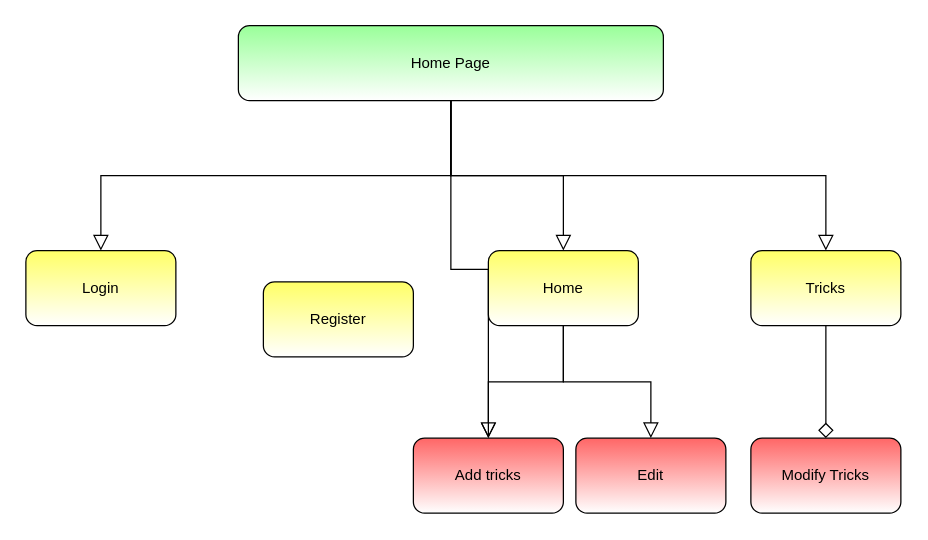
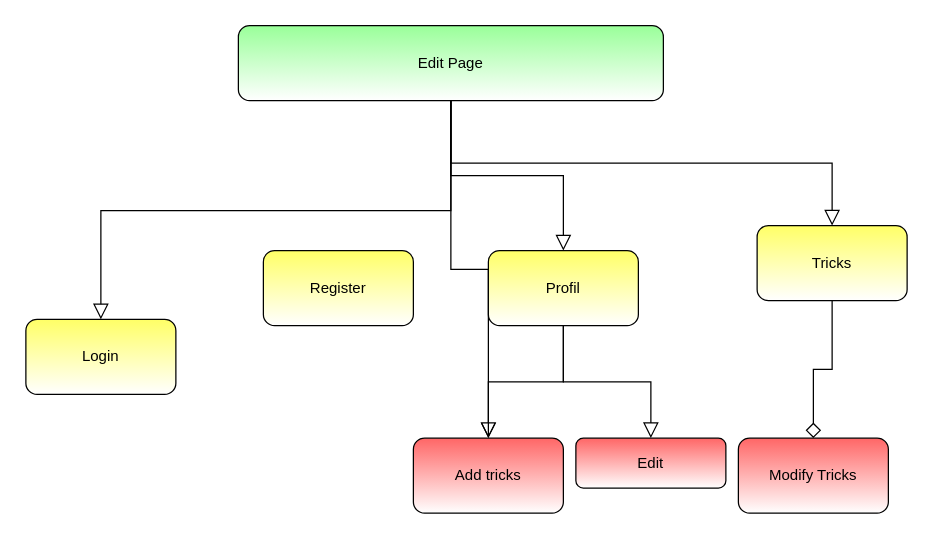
  <mxCell id="0" />
  <mxCell id="1" parent="0" />
- <mxCell id="2" value="Home Page" style="rounded=1;whiteSpace=wrap;html=1;gradientColor=#ffffff;fillColor=#99FF99;" vertex="1" parent="1"><mxGeometry x="190" y="20" width="340" height="60" as="geometry" /></mxCell>
- <mxCell id="3" value="Login" style="rounded=1;whiteSpace=wrap;html=1;gradientColor=#ffffff;fillColor=#FFFF66;" vertex="1" parent="1"><mxGeometry x="20" y="200" width="120" height="60" as="geometry" /></mxCell>
- <mxCell id="4" value="Register" style="rounded=1;whiteSpace=wrap;html=1;gradientColor=#ffffff;fillColor=#FFFF66;" vertex="1" parent="1"><mxGeometry x="210" y="225" width="120" height="60" as="geometry" /></mxCell>
- <mxCell id="5" value="Home" style="rounded=1;whiteSpace=wrap;html=1;gradientColor=#ffffff;fillColor=#FFFF66;" vertex="1" parent="1"><mxGeometry x="390" y="200" width="120" height="60" as="geometry" /></mxCell>
- <mxCell id="6" value="Tricks" style="rounded=1;whiteSpace=wrap;html=1;gradientColor=#ffffff;fillColor=#FFFF66;" vertex="1" parent="1"><mxGeometry x="600" y="200" width="120" height="60" as="geometry" /></mxCell>
- <mxCell id="7" value="Modify Tricks" style="rounded=1;whiteSpace=wrap;html=1;gradientColor=#ffffff;fillColor=#FF6666;" vertex="1" parent="1"><mxGeometry x="600" y="350" width="120" height="60" as="geometry" /></mxCell>
+ <mxCell id="2" value="Edit Page" style="rounded=1;whiteSpace=wrap;html=1;gradientColor=#ffffff;fillColor=#99FF99;" vertex="1" parent="1"><mxGeometry x="190" y="20" width="340" height="60" as="geometry" /></mxCell>
+ <mxCell id="3" value="Login" style="rounded=1;whiteSpace=wrap;html=1;gradientColor=#ffffff;fillColor=#FFFF66;" vertex="1" parent="1"><mxGeometry x="20" y="255" width="120" height="60" as="geometry" /></mxCell>
+ <mxCell id="4" value="Register" style="rounded=1;whiteSpace=wrap;html=1;gradientColor=#ffffff;fillColor=#FFFF66;" vertex="1" parent="1"><mxGeometry x="210" y="200" width="120" height="60" as="geometry" /></mxCell>
+ <mxCell id="5" value="Profil" style="rounded=1;whiteSpace=wrap;html=1;gradientColor=#ffffff;fillColor=#FFFF66;" vertex="1" parent="1"><mxGeometry x="390" y="200" width="120" height="60" as="geometry" /></mxCell>
+ <mxCell id="6" value="Tricks" style="rounded=1;whiteSpace=wrap;html=1;gradientColor=#ffffff;fillColor=#FFFF66;" vertex="1" parent="1"><mxGeometry x="605" y="180" width="120" height="60" as="geometry" /></mxCell>
+ <mxCell id="7" value="Modify Tricks" style="rounded=1;whiteSpace=wrap;html=1;gradientColor=#ffffff;fillColor=#FF6666;" vertex="1" parent="1"><mxGeometry x="590" y="350" width="120" height="60" as="geometry" /></mxCell>
  <mxCell id="8" value="Add tricks" style="rounded=1;whiteSpace=wrap;html=1;gradientColor=#ffffff;fillColor=#FF6666;" vertex="1" parent="1"><mxGeometry x="330" y="350" width="120" height="60" as="geometry" /></mxCell>
- <mxCell id="9" value="Edit" style="rounded=1;whiteSpace=wrap;html=1;gradientColor=#ffffff;fillColor=#FF6666;" vertex="1" parent="1"><mxGeometry x="460" y="350" width="120" height="60" as="geometry" /></mxCell>
+ <mxCell id="9" value="Edit" style="rounded=1;whiteSpace=wrap;html=1;gradientColor=#ffffff;fillColor=#FF6666;" vertex="1" parent="1"><mxGeometry x="460" y="350" width="120" height="40" as="geometry" /></mxCell>
  <mxCell id="10" value="" style="endArrow=block;endSize=10;endFill=0;shadow=0;strokeWidth=1;rounded=0;edgeStyle=elbowEdgeStyle;elbow=vertical;exitX=0.5;exitY=1;exitDx=0;exitDy=0;entryX=0.5;entryY=0;entryDx=0;entryDy=0;" edge="1" parent="1" source="2" target="3"><mxGeometry width="160" relative="1" as="geometry"><mxPoint x="282" y="501" as="sourcePoint" /><mxPoint x="140" y="200" as="targetPoint" /></mxGeometry></mxCell>
  <mxCell id="11" value="" style="endArrow=block;endSize=10;endFill=0;shadow=0;strokeWidth=1;rounded=0;edgeStyle=elbowEdgeStyle;elbow=vertical;exitX=0.5;exitY=1;exitDx=0;exitDy=0;" edge="1" parent="1" source="2" target="8"><mxGeometry width="160" relative="1" as="geometry"><mxPoint x="370" y="90" as="sourcePoint" /><mxPoint x="90" y="210" as="targetPoint" /></mxGeometry></mxCell>
  <mxCell id="12" value="" style="endArrow=block;endSize=10;endFill=0;shadow=0;strokeWidth=1;rounded=0;edgeStyle=elbowEdgeStyle;elbow=vertical;exitX=0.5;exitY=1;exitDx=0;exitDy=0;" edge="1" parent="1" source="2" target="5"><mxGeometry width="160" relative="1" as="geometry"><mxPoint x="370" y="90" as="sourcePoint" /><mxPoint x="280" y="210" as="targetPoint" /></mxGeometry></mxCell>
  <mxCell id="13" value="" style="endArrow=block;endSize=10;endFill=0;shadow=0;strokeWidth=1;rounded=0;edgeStyle=elbowEdgeStyle;elbow=vertical;" edge="1" parent="1" source="2" target="6"><mxGeometry width="160" relative="1" as="geometry"><mxPoint x="370" y="90" as="sourcePoint" /><mxPoint x="460" y="210" as="targetPoint" /></mxGeometry></mxCell>
  <mxCell id="14" value="" style="endArrow=open;endSize=10;endFill=0;shadow=0;strokeWidth=1;rounded=0;edgeStyle=elbowEdgeStyle;elbow=vertical;" edge="1" parent="1" source="5" target="8"><mxGeometry width="160" relative="1" as="geometry"><mxPoint x="380" y="100" as="sourcePoint" /><mxPoint x="470" y="220" as="targetPoint" /></mxGeometry></mxCell>
  <mxCell id="15" value="" style="endArrow=block;endSize=10;endFill=0;shadow=0;strokeWidth=1;rounded=0;edgeStyle=elbowEdgeStyle;elbow=vertical;" edge="1" parent="1" source="5" target="9"><mxGeometry width="160" relative="1" as="geometry"><mxPoint x="460" y="270" as="sourcePoint" /><mxPoint x="400" y="360" as="targetPoint" /></mxGeometry></mxCell>
  <mxCell id="16" value="" style="endArrow=diamond;endSize=10;endFill=0;shadow=0;strokeWidth=1;rounded=0;edgeStyle=elbowEdgeStyle;elbow=vertical;" edge="1" parent="1" source="6" target="7"><mxGeometry width="160" relative="1" as="geometry"><mxPoint x="470" y="280" as="sourcePoint" /><mxPoint x="410" y="370" as="targetPoint" /></mxGeometry></mxCell>
